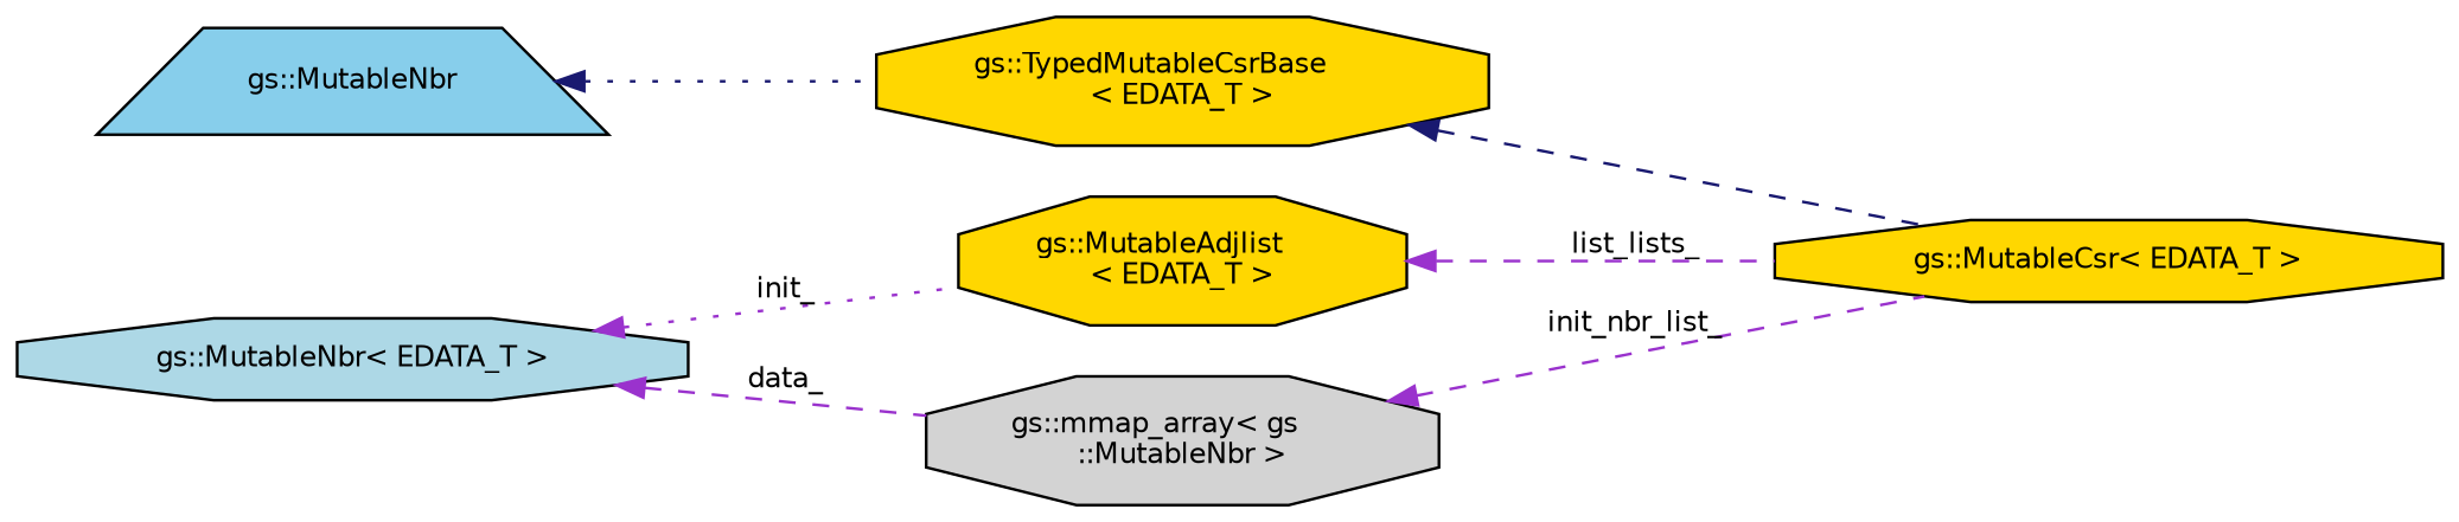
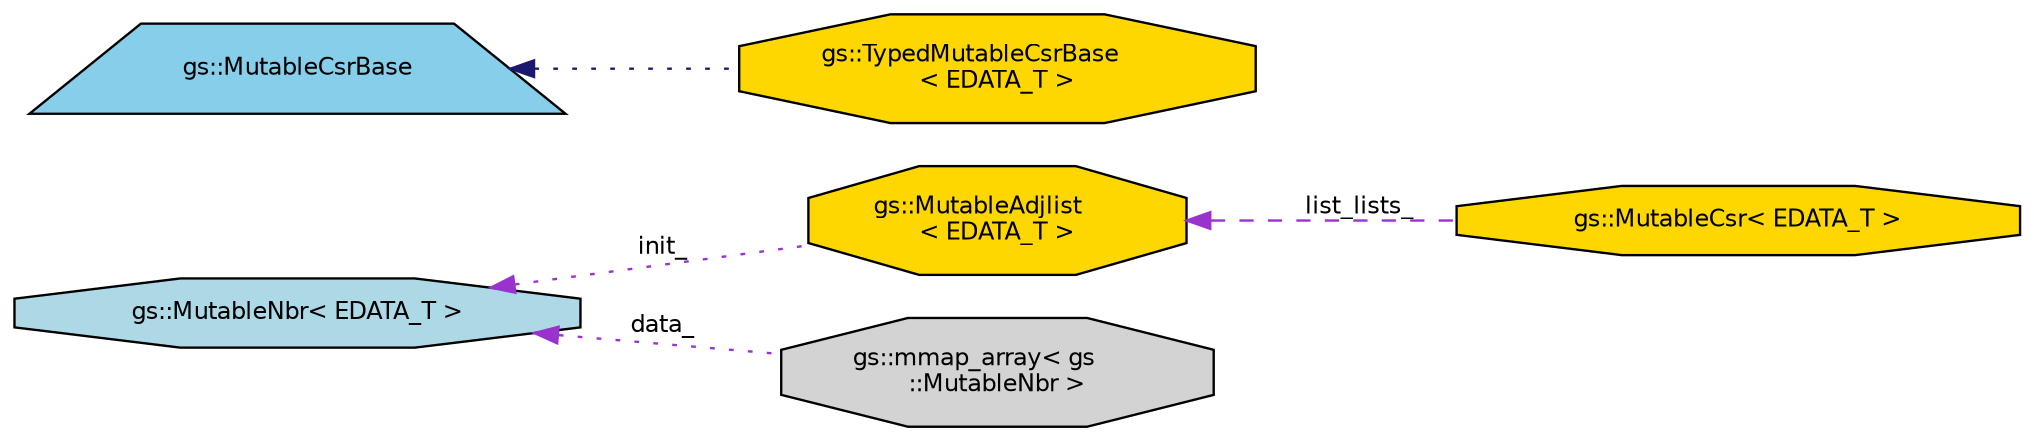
  digraph {
    rankdir=LR
    node [color=black fillcolor=gold fontname=Helvetica fontsize=10 shape=octagon style=filled]
    edge [color=darkorchid3 dir=back fontname=Helvetica fontsize=10 labelfontname=Helvetica labelfontsize=10 style=dashed]
    n1 [fontcolor=black height=0.2 label="gs::MutableCsr\< EDATA_T \>" width=0.4]
    n2 [height=0.2 label="gs::TypedMutableCsrBase\l\< EDATA_T \>" width=0.4]
-   n3 [fillcolor=skyblue height=0.2 label="gs::MutableNbr" shape=trapezium width=0.4]
+   n3 [fillcolor=skyblue height=0.2 label="gs::MutableCsrBase" shape=trapezium width=0.4]
    n4 [height=0.2 label="gs::MutableAdjlist\l\< EDATA_T \>" width=0.4]
    n5 [fillcolor=lightblue height=0.2 label="gs::MutableNbr\< EDATA_T \>" width=0.4]
    n6 [fillcolor=lightgrey height=0.2 label="gs::mmap_array\< gs\l::MutableNbr \>" width=0.4]
-   n2 -> n1 [color=midnightblue]
    n3 -> n2 [color=midnightblue style=dotted]
    n4 -> n1 [label=" list_lists_"]
    n5 -> n4 [label=" init_" style=dotted]
-   n5 -> n6 [label=" data_"]
-   n6 -> n1 [label=" init_nbr_list_"]
+   n5 -> n6 [label=" data_" style=dotted]
  }
